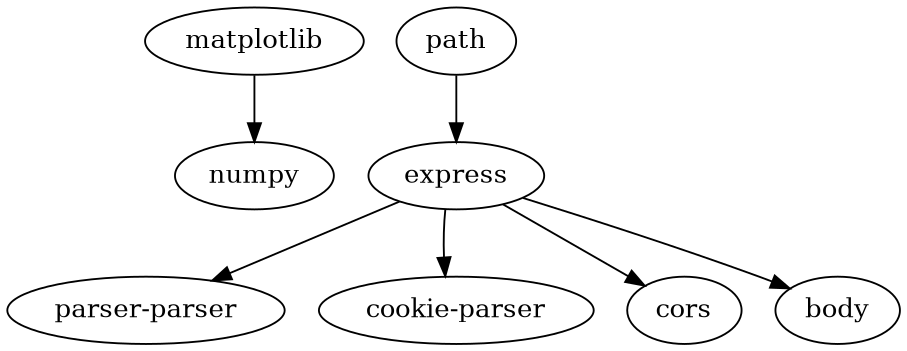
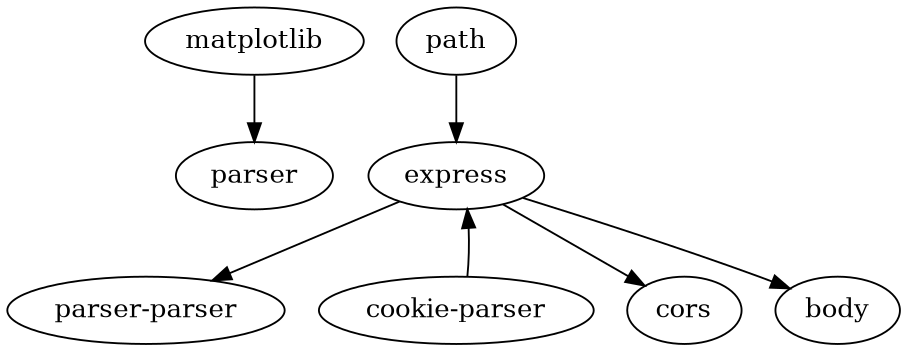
  digraph {
    matplotlib
-   numpy
+   numpy [label=parser]
    n3 [label="parser-parser"]
    express
    "cookie-parser"
    cors
    n7 [label=body]
    path
    matplotlib -> numpy
    express -> n3
-   express -> "cookie-parser"
+   "cookie-parser" -> express
    express -> cors
    express -> n7
    path -> express
  }
